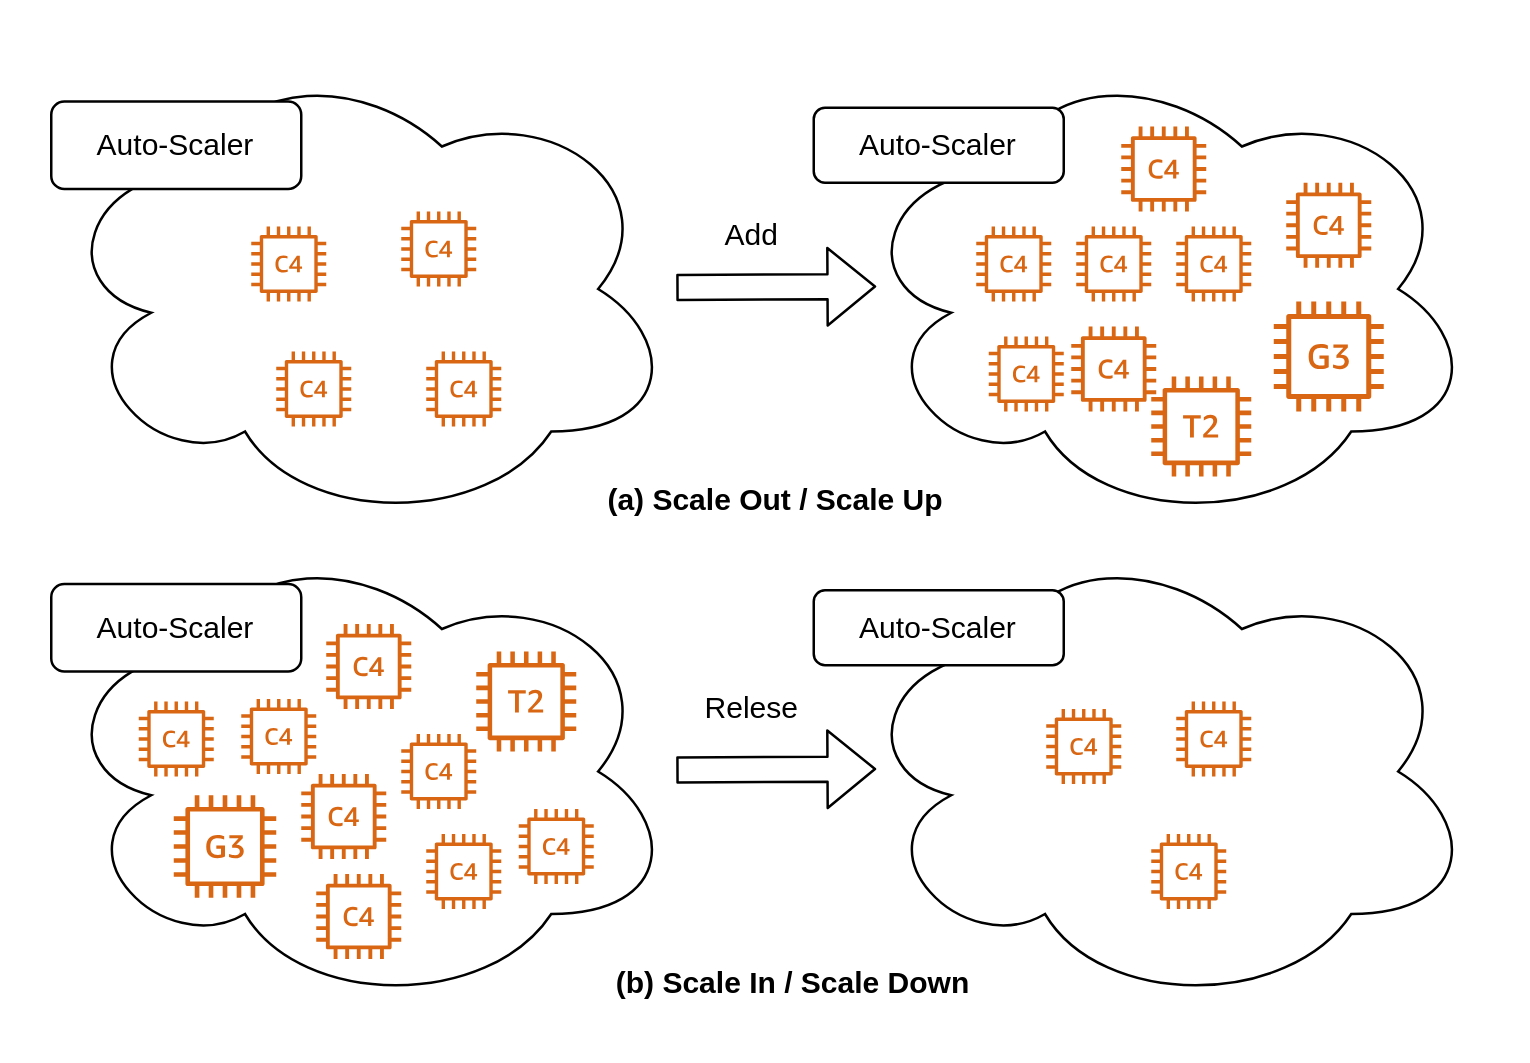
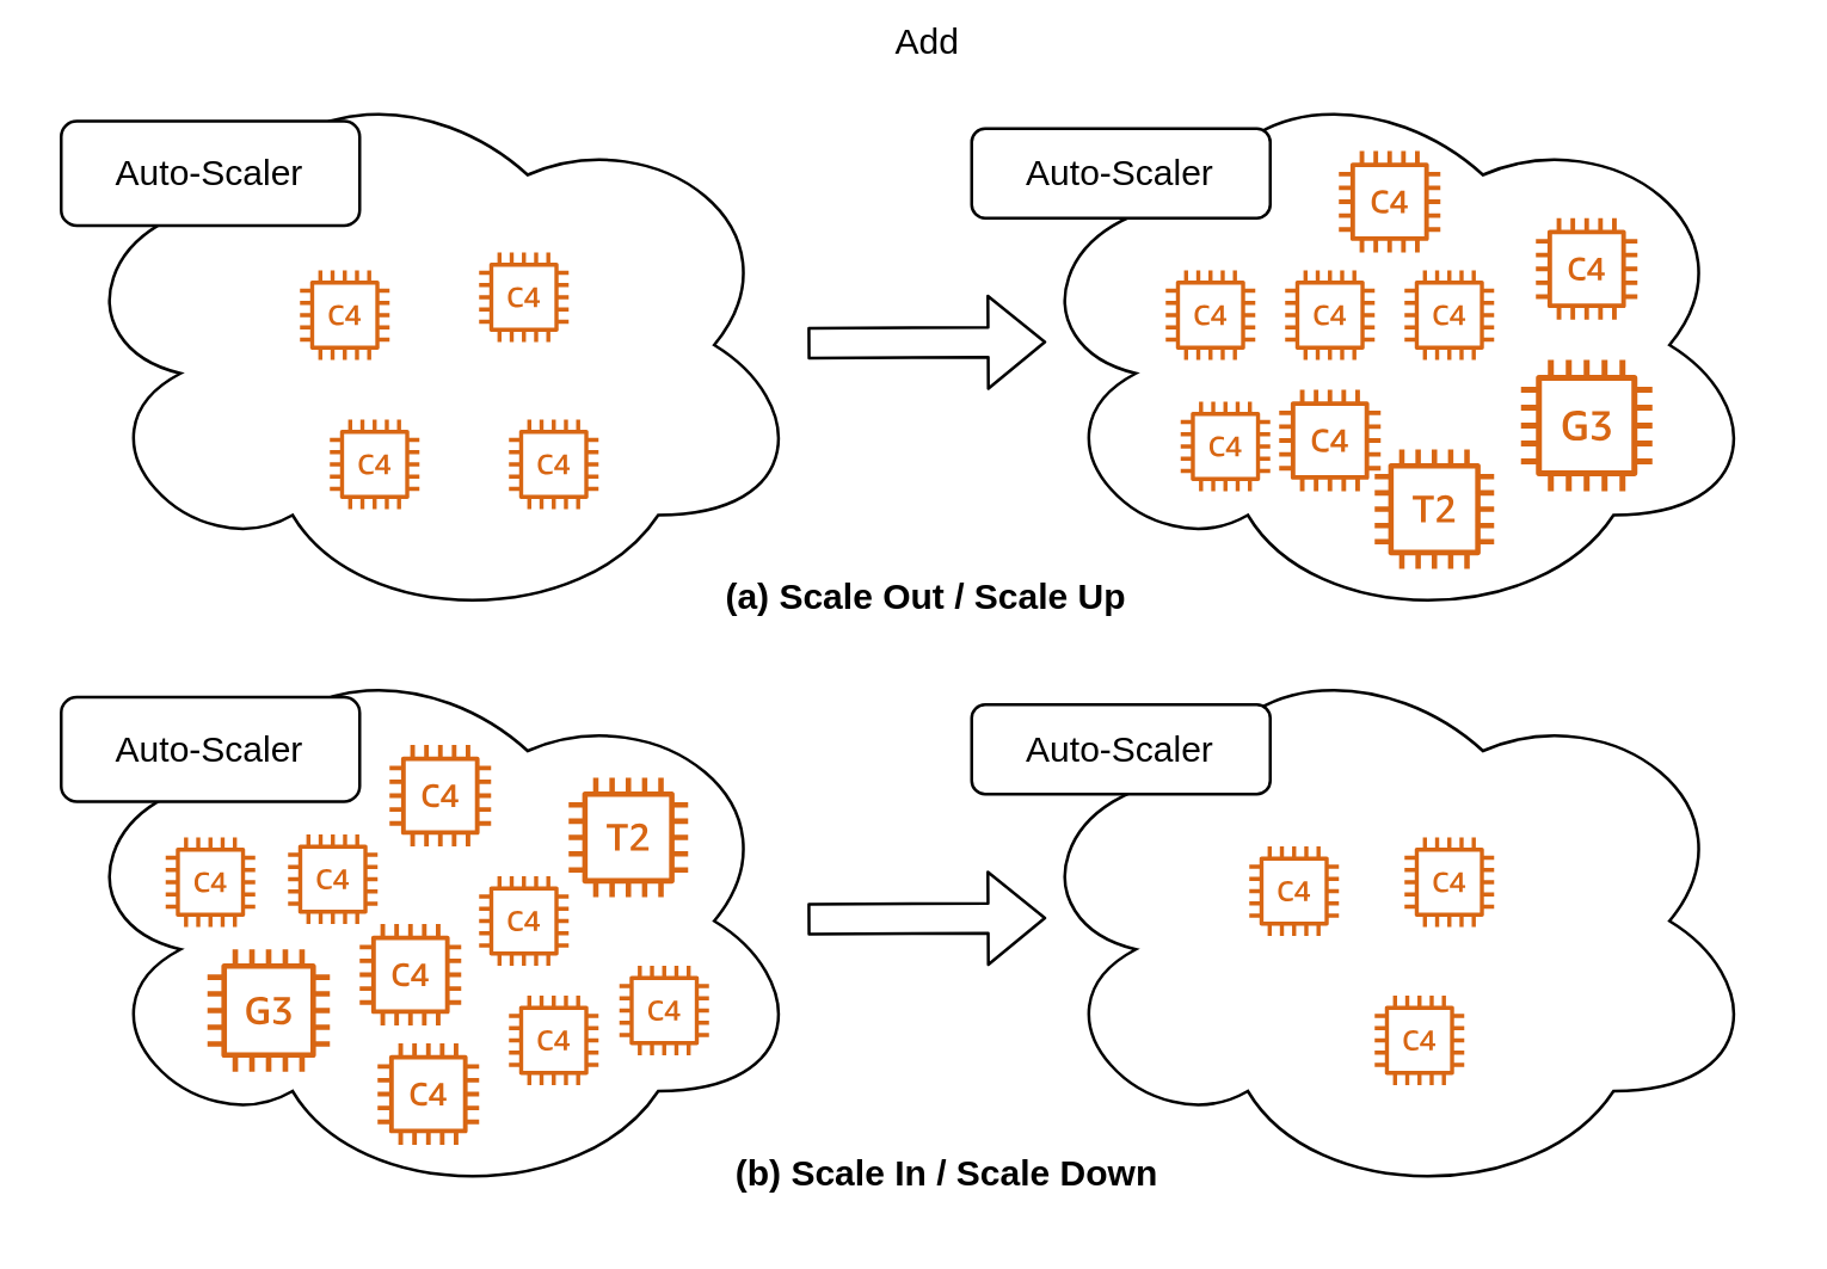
  <mxCell id="0" />
  <mxCell id="1" parent="0" />
  <mxCell id="2" value="" style="ellipse;shape=cloud;whiteSpace=wrap;html=1;" vertex="1" parent="1"><mxGeometry x="20" y="20" width="250" height="190" as="geometry" /></mxCell>
  <mxCell id="3" value="Auto-Scaler" style="rounded=1;whiteSpace=wrap;html=1;" vertex="1" parent="1"><mxGeometry x="20" y="40" width="100" height="35" as="geometry" /></mxCell>
  <mxCell id="4" value="" style="outlineConnect=0;fontColor=#232F3E;gradientColor=none;fillColor=#D86613;strokeColor=none;dashed=0;verticalLabelPosition=bottom;verticalAlign=top;align=center;html=1;fontSize=12;fontStyle=0;aspect=fixed;pointerEvents=1;shape=mxgraph.aws4.c4_instance;" vertex="1" parent="1"><mxGeometry x="100" y="90" width="30" height="30" as="geometry" /></mxCell>
  <mxCell id="5" value="" style="outlineConnect=0;fontColor=#232F3E;gradientColor=none;fillColor=#D86613;strokeColor=none;dashed=0;verticalLabelPosition=bottom;verticalAlign=top;align=center;html=1;fontSize=12;fontStyle=0;aspect=fixed;pointerEvents=1;shape=mxgraph.aws4.c4_instance;" vertex="1" parent="1"><mxGeometry x="160" y="84" width="30" height="30" as="geometry" /></mxCell>
  <mxCell id="6" value="" style="outlineConnect=0;fontColor=#232F3E;gradientColor=none;fillColor=#D86613;strokeColor=none;dashed=0;verticalLabelPosition=bottom;verticalAlign=top;align=center;html=1;fontSize=12;fontStyle=0;aspect=fixed;pointerEvents=1;shape=mxgraph.aws4.c4_instance;" vertex="1" parent="1"><mxGeometry x="110" y="140" width="30" height="30" as="geometry" /></mxCell>
  <mxCell id="7" value="" style="outlineConnect=0;fontColor=#232F3E;gradientColor=none;fillColor=#D86613;strokeColor=none;dashed=0;verticalLabelPosition=bottom;verticalAlign=top;align=center;html=1;fontSize=12;fontStyle=0;aspect=fixed;pointerEvents=1;shape=mxgraph.aws4.c4_instance;" vertex="1" parent="1"><mxGeometry x="170" y="140" width="30" height="30" as="geometry" /></mxCell>
  <mxCell id="8" value="" style="ellipse;shape=cloud;whiteSpace=wrap;html=1;" vertex="1" parent="1"><mxGeometry x="340" y="20" width="250" height="190" as="geometry" /></mxCell>
  <mxCell id="9" value="Auto-Scaler" style="rounded=1;whiteSpace=wrap;html=1;" vertex="1" parent="1"><mxGeometry x="325" y="42.5" width="100" height="30" as="geometry" /></mxCell>
  <mxCell id="10" value="" style="outlineConnect=0;fontColor=#232F3E;gradientColor=none;fillColor=#D86613;strokeColor=none;dashed=0;verticalLabelPosition=bottom;verticalAlign=top;align=center;html=1;fontSize=12;fontStyle=0;aspect=fixed;pointerEvents=1;shape=mxgraph.aws4.c4_instance;" vertex="1" parent="1"><mxGeometry x="390" y="90" width="30" height="30" as="geometry" /></mxCell>
  <mxCell id="11" value="" style="outlineConnect=0;fontColor=#232F3E;gradientColor=none;fillColor=#D86613;strokeColor=none;dashed=0;verticalLabelPosition=bottom;verticalAlign=top;align=center;html=1;fontSize=12;fontStyle=0;aspect=fixed;pointerEvents=1;shape=mxgraph.aws4.c4_instance;" vertex="1" parent="1"><mxGeometry x="430" y="90" width="30" height="30" as="geometry" /></mxCell>
  <mxCell id="12" value="" style="outlineConnect=0;fontColor=#232F3E;gradientColor=none;fillColor=#D86613;strokeColor=none;dashed=0;verticalLabelPosition=bottom;verticalAlign=top;align=center;html=1;fontSize=12;fontStyle=0;aspect=fixed;pointerEvents=1;shape=mxgraph.aws4.c4_instance;" vertex="1" parent="1"><mxGeometry x="395" y="134" width="30" height="30" as="geometry" /></mxCell>
  <mxCell id="13" value="" style="outlineConnect=0;fontColor=#232F3E;gradientColor=none;fillColor=#D86613;strokeColor=none;dashed=0;verticalLabelPosition=bottom;verticalAlign=top;align=center;html=1;fontSize=12;fontStyle=0;aspect=fixed;pointerEvents=1;shape=mxgraph.aws4.c4_instance;" vertex="1" parent="1"><mxGeometry x="470" y="90" width="30" height="30" as="geometry" /></mxCell>
  <mxCell id="14" value="" style="outlineConnect=0;fontColor=#232F3E;gradientColor=none;fillColor=#D86613;strokeColor=none;dashed=0;verticalLabelPosition=bottom;verticalAlign=top;align=center;html=1;fontSize=12;fontStyle=0;aspect=fixed;pointerEvents=1;shape=mxgraph.aws4.c4_instance;" vertex="1" parent="1"><mxGeometry x="448" y="50" width="34" height="34" as="geometry" /></mxCell>
  <mxCell id="15" value="" style="outlineConnect=0;fontColor=#232F3E;gradientColor=none;fillColor=#D86613;strokeColor=none;dashed=0;verticalLabelPosition=bottom;verticalAlign=top;align=center;html=1;fontSize=12;fontStyle=0;aspect=fixed;pointerEvents=1;shape=mxgraph.aws4.t2_instance;" vertex="1" parent="1"><mxGeometry x="460" y="150" width="40" height="40" as="geometry" /></mxCell>
  <mxCell id="16" value="" style="outlineConnect=0;fontColor=#232F3E;gradientColor=none;fillColor=#D86613;strokeColor=none;dashed=0;verticalLabelPosition=bottom;verticalAlign=top;align=center;html=1;fontSize=12;fontStyle=0;aspect=fixed;pointerEvents=1;shape=mxgraph.aws4.g3_instance;" vertex="1" parent="1"><mxGeometry x="509" y="120" width="44" height="44" as="geometry" /></mxCell>
  <mxCell id="17" value="" style="outlineConnect=0;fontColor=#232F3E;gradientColor=none;fillColor=#D86613;strokeColor=none;dashed=0;verticalLabelPosition=bottom;verticalAlign=top;align=center;html=1;fontSize=12;fontStyle=0;aspect=fixed;pointerEvents=1;shape=mxgraph.aws4.c4_instance;" vertex="1" parent="1"><mxGeometry x="514" y="72.5" width="34" height="34" as="geometry" /></mxCell>
  <mxCell id="18" value="" style="outlineConnect=0;fontColor=#232F3E;gradientColor=none;fillColor=#D86613;strokeColor=none;dashed=0;verticalLabelPosition=bottom;verticalAlign=top;align=center;html=1;fontSize=12;fontStyle=0;aspect=fixed;pointerEvents=1;shape=mxgraph.aws4.c4_instance;" vertex="1" parent="1"><mxGeometry x="428" y="130" width="34" height="34" as="geometry" /></mxCell>
  <mxCell id="19" value="" style="shape=flexArrow;endArrow=classic;html=1;" edge="1" parent="1" source="2"><mxGeometry width="50" height="50" relative="1" as="geometry"><mxPoint x="300" y="164" as="sourcePoint" /><mxPoint x="350" y="114" as="targetPoint" /></mxGeometry></mxCell>
  <mxCell id="20" value="(a) Scale Out / Scale Up" style="text;html=1;strokeColor=none;fillColor=none;align=center;verticalAlign=middle;whiteSpace=wrap;rounded=0;fontStyle=1" vertex="1" parent="1"><mxGeometry x="230" y="190" width="160" height="20" as="geometry" /></mxCell>
  <mxCell id="21" value="" style="ellipse;shape=cloud;whiteSpace=wrap;html=1;" vertex="1" parent="1"><mxGeometry x="20" y="213" width="250" height="190" as="geometry" /></mxCell>
  <mxCell id="22" value="Auto-Scaler" style="rounded=1;whiteSpace=wrap;html=1;" vertex="1" parent="1"><mxGeometry x="20" y="233" width="100" height="35" as="geometry" /></mxCell>
  <mxCell id="23" value="" style="outlineConnect=0;fontColor=#232F3E;gradientColor=none;fillColor=#D86613;strokeColor=none;dashed=0;verticalLabelPosition=bottom;verticalAlign=top;align=center;html=1;fontSize=12;fontStyle=0;aspect=fixed;pointerEvents=1;shape=mxgraph.aws4.c4_instance;" vertex="1" parent="1"><mxGeometry x="96" y="279" width="30" height="30" as="geometry" /></mxCell>
  <mxCell id="24" value="" style="outlineConnect=0;fontColor=#232F3E;gradientColor=none;fillColor=#D86613;strokeColor=none;dashed=0;verticalLabelPosition=bottom;verticalAlign=top;align=center;html=1;fontSize=12;fontStyle=0;aspect=fixed;pointerEvents=1;shape=mxgraph.aws4.c4_instance;" vertex="1" parent="1"><mxGeometry x="160" y="293" width="30" height="30" as="geometry" /></mxCell>
  <mxCell id="25" value="" style="outlineConnect=0;fontColor=#232F3E;gradientColor=none;fillColor=#D86613;strokeColor=none;dashed=0;verticalLabelPosition=bottom;verticalAlign=top;align=center;html=1;fontSize=12;fontStyle=0;aspect=fixed;pointerEvents=1;shape=mxgraph.aws4.c4_instance;" vertex="1" parent="1"><mxGeometry x="55" y="280" width="30" height="30" as="geometry" /></mxCell>
  <mxCell id="26" value="" style="outlineConnect=0;fontColor=#232F3E;gradientColor=none;fillColor=#D86613;strokeColor=none;dashed=0;verticalLabelPosition=bottom;verticalAlign=top;align=center;html=1;fontSize=12;fontStyle=0;aspect=fixed;pointerEvents=1;shape=mxgraph.aws4.c4_instance;" vertex="1" parent="1"><mxGeometry x="170" y="333" width="30" height="30" as="geometry" /></mxCell>
  <mxCell id="27" value="" style="ellipse;shape=cloud;whiteSpace=wrap;html=1;" vertex="1" parent="1"><mxGeometry x="340" y="213" width="250" height="190" as="geometry" /></mxCell>
  <mxCell id="28" value="Auto-Scaler" style="rounded=1;whiteSpace=wrap;html=1;" vertex="1" parent="1"><mxGeometry x="325" y="235.5" width="100" height="30" as="geometry" /></mxCell>
  <mxCell id="29" value="" style="outlineConnect=0;fontColor=#232F3E;gradientColor=none;fillColor=#D86613;strokeColor=none;dashed=0;verticalLabelPosition=bottom;verticalAlign=top;align=center;html=1;fontSize=12;fontStyle=0;aspect=fixed;pointerEvents=1;shape=mxgraph.aws4.c4_instance;" vertex="1" parent="1"><mxGeometry x="460" y="333" width="30" height="30" as="geometry" /></mxCell>
  <mxCell id="30" value="" style="outlineConnect=0;fontColor=#232F3E;gradientColor=none;fillColor=#D86613;strokeColor=none;dashed=0;verticalLabelPosition=bottom;verticalAlign=top;align=center;html=1;fontSize=12;fontStyle=0;aspect=fixed;pointerEvents=1;shape=mxgraph.aws4.c4_instance;" vertex="1" parent="1"><mxGeometry x="418" y="283" width="30" height="30" as="geometry" /></mxCell>
  <mxCell id="31" value="" style="outlineConnect=0;fontColor=#232F3E;gradientColor=none;fillColor=#D86613;strokeColor=none;dashed=0;verticalLabelPosition=bottom;verticalAlign=top;align=center;html=1;fontSize=12;fontStyle=0;aspect=fixed;pointerEvents=1;shape=mxgraph.aws4.c4_instance;" vertex="1" parent="1"><mxGeometry x="207" y="323" width="30" height="30" as="geometry" /></mxCell>
  <mxCell id="32" value="" style="outlineConnect=0;fontColor=#232F3E;gradientColor=none;fillColor=#D86613;strokeColor=none;dashed=0;verticalLabelPosition=bottom;verticalAlign=top;align=center;html=1;fontSize=12;fontStyle=0;aspect=fixed;pointerEvents=1;shape=mxgraph.aws4.c4_instance;" vertex="1" parent="1"><mxGeometry x="470" y="280" width="30" height="30" as="geometry" /></mxCell>
  <mxCell id="33" value="" style="outlineConnect=0;fontColor=#232F3E;gradientColor=none;fillColor=#D86613;strokeColor=none;dashed=0;verticalLabelPosition=bottom;verticalAlign=top;align=center;html=1;fontSize=12;fontStyle=0;aspect=fixed;pointerEvents=1;shape=mxgraph.aws4.c4_instance;" vertex="1" parent="1"><mxGeometry x="130" y="249" width="34" height="34" as="geometry" /></mxCell>
  <mxCell id="34" value="" style="outlineConnect=0;fontColor=#232F3E;gradientColor=none;fillColor=#D86613;strokeColor=none;dashed=0;verticalLabelPosition=bottom;verticalAlign=top;align=center;html=1;fontSize=12;fontStyle=0;aspect=fixed;pointerEvents=1;shape=mxgraph.aws4.t2_instance;" vertex="1" parent="1"><mxGeometry x="190" y="260" width="40" height="40" as="geometry" /></mxCell>
  <mxCell id="35" value="" style="outlineConnect=0;fontColor=#232F3E;gradientColor=none;fillColor=#D86613;strokeColor=none;dashed=0;verticalLabelPosition=bottom;verticalAlign=top;align=center;html=1;fontSize=12;fontStyle=0;aspect=fixed;pointerEvents=1;shape=mxgraph.aws4.g3_instance;" vertex="1" parent="1"><mxGeometry x="69" y="317.5" width="41" height="41" as="geometry" /></mxCell>
  <mxCell id="36" value="" style="outlineConnect=0;fontColor=#232F3E;gradientColor=none;fillColor=#D86613;strokeColor=none;dashed=0;verticalLabelPosition=bottom;verticalAlign=top;align=center;html=1;fontSize=12;fontStyle=0;aspect=fixed;pointerEvents=1;shape=mxgraph.aws4.c4_instance;" vertex="1" parent="1"><mxGeometry x="126" y="349" width="34" height="34" as="geometry" /></mxCell>
  <mxCell id="37" value="" style="outlineConnect=0;fontColor=#232F3E;gradientColor=none;fillColor=#D86613;strokeColor=none;dashed=0;verticalLabelPosition=bottom;verticalAlign=top;align=center;html=1;fontSize=12;fontStyle=0;aspect=fixed;pointerEvents=1;shape=mxgraph.aws4.c4_instance;" vertex="1" parent="1"><mxGeometry x="120" y="309" width="34" height="34" as="geometry" /></mxCell>
  <mxCell id="38" value="" style="shape=flexArrow;endArrow=classic;html=1;" edge="1" parent="1" source="21"><mxGeometry width="50" height="50" relative="1" as="geometry"><mxPoint x="300" y="357" as="sourcePoint" /><mxPoint x="350" y="307" as="targetPoint" /></mxGeometry></mxCell>
  <mxCell id="39" value="(b) Scale In / Scale Down" style="text;html=1;strokeColor=none;fillColor=none;align=center;verticalAlign=middle;whiteSpace=wrap;rounded=0;fontStyle=1" vertex="1" parent="1"><mxGeometry x="237" y="383" width="160" height="20" as="geometry" /></mxCell>
- <mxCell id="40" value="Add" style="text;html=1;align=center;verticalAlign=middle;resizable=0;points=[];autosize=1;" vertex="1" parent="1"><mxGeometry x="280" y="84" width="40" height="20" as="geometry" /></mxCell>
- <mxCell id="41" value="Relese" style="text;html=1;align=center;verticalAlign=middle;resizable=0;points=[];autosize=1;" vertex="1" parent="1"><mxGeometry x="275" y="273" width="50" height="20" as="geometry" /></mxCell>
+ <mxCell id="40" value="Add" style="text;html=1;align=center;verticalAlign=middle;resizable=0;points=[];autosize=1;" vertex="1" parent="1"><mxGeometry x="290" y="4" width="40" height="20" as="geometry" /></mxCell>
